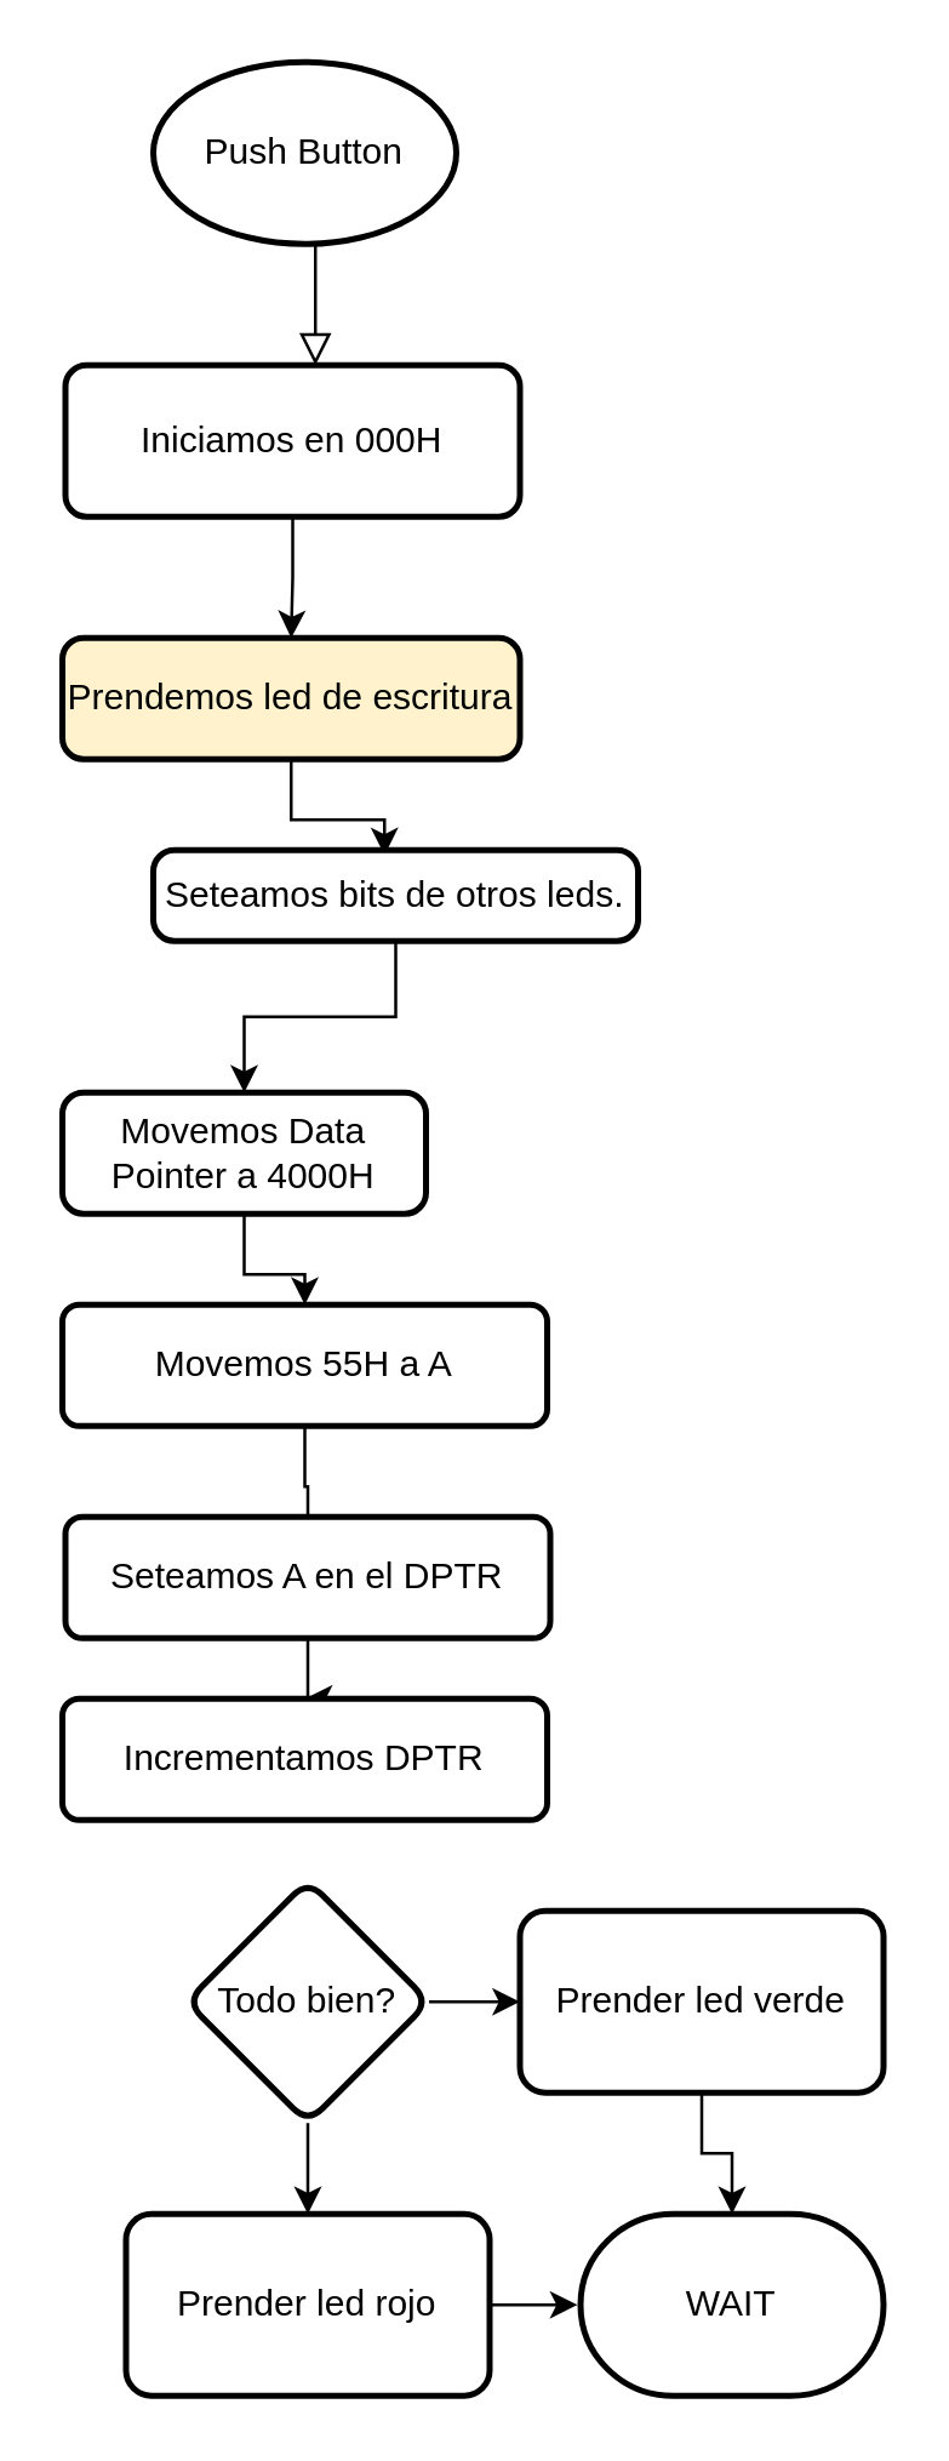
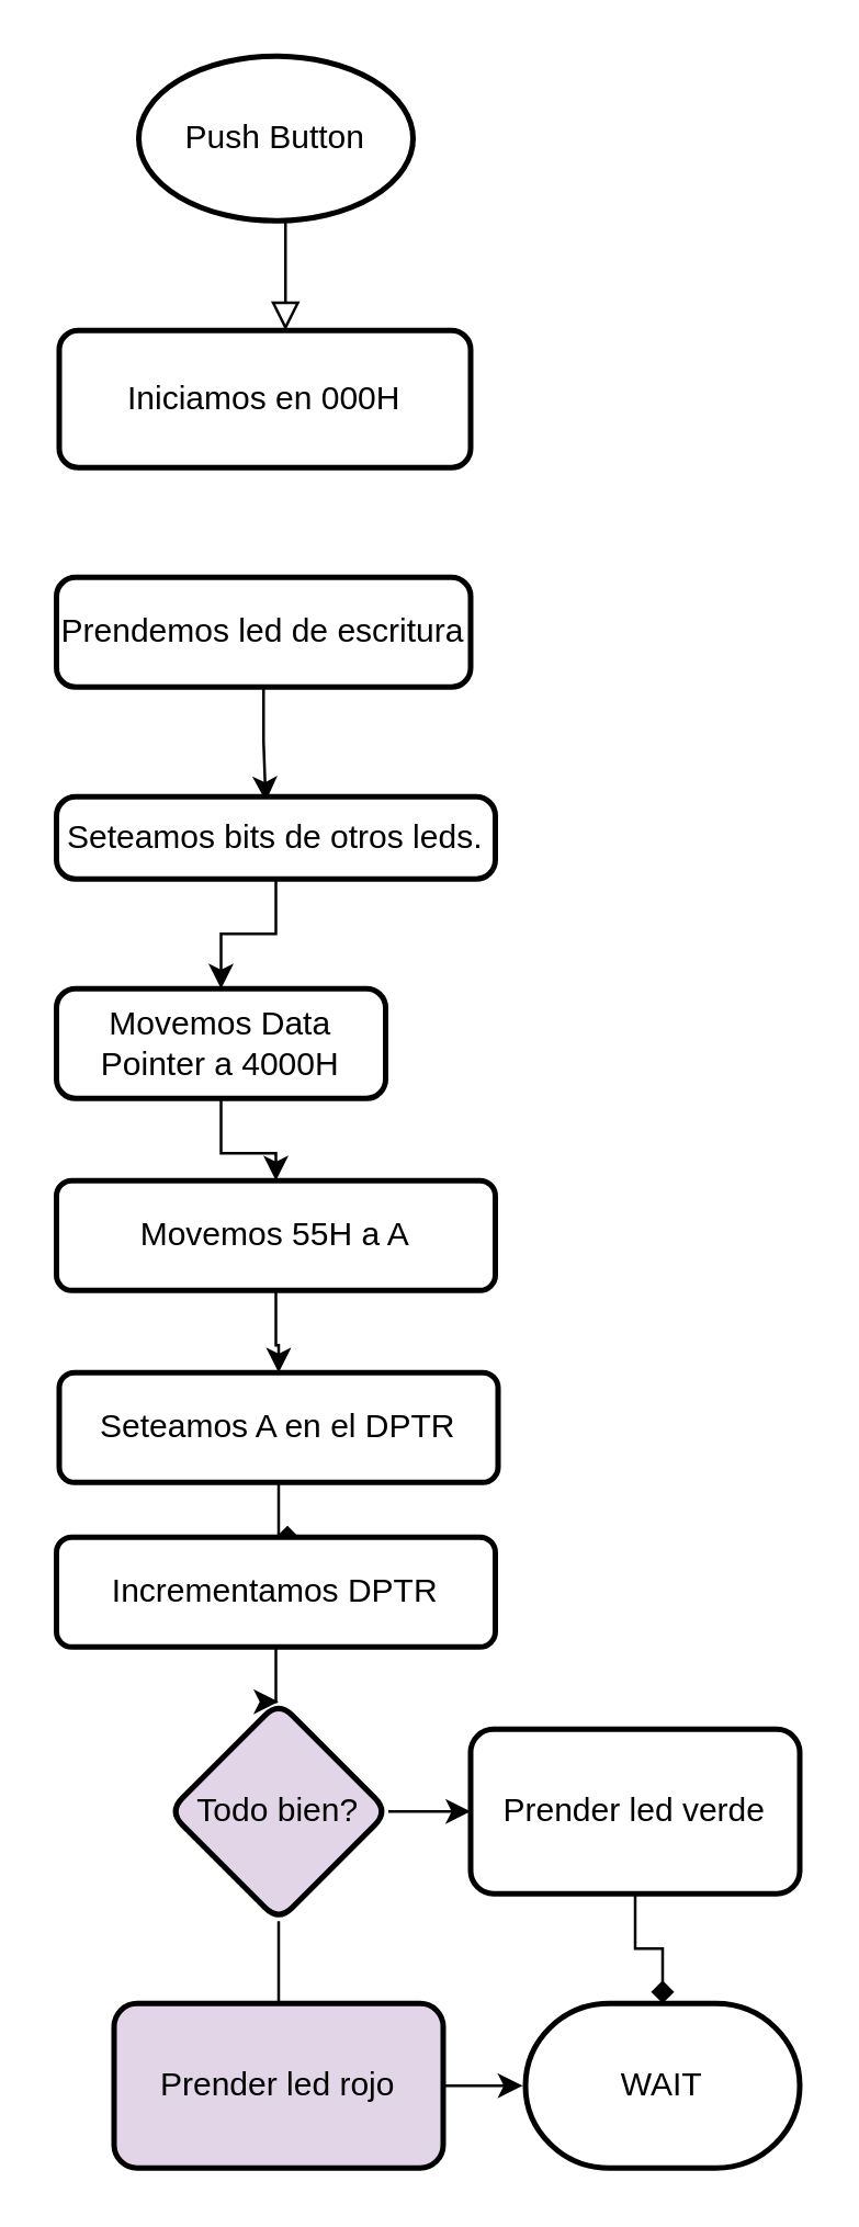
  <mxCell id="0" />
  <mxCell id="1" parent="0" />
  <mxCell id="2" value="" style="rounded=0;html=1;jettySize=auto;orthogonalLoop=1;fontSize=11;endArrow=block;endFill=0;endSize=8;strokeWidth=1;shadow=0;labelBackgroundColor=none;edgeStyle=orthogonalEdgeStyle;" parent="1" edge="1"><mxGeometry relative="1" as="geometry"><mxPoint x="103.5" y="70" as="sourcePoint" /><mxPoint x="103.5" y="120" as="targetPoint" /></mxGeometry></mxCell>
  <mxCell id="3" value="Push Button" style="strokeWidth=2;html=1;shape=mxgraph.flowchart.start_1;whiteSpace=wrap;" vertex="1" parent="1"><mxGeometry x="50" y="20" width="100" height="60" as="geometry" /></mxCell>
- <mxCell id="4" style="edgeStyle=orthogonalEdgeStyle;rounded=0;orthogonalLoop=1;jettySize=auto;html=1;entryX=0.5;entryY=0;entryDx=0;entryDy=0;" edge="1" parent="1" source="5" target="7"><mxGeometry relative="1" as="geometry"><mxPoint x="104" y="210" as="targetPoint" /></mxGeometry></mxCell>
  <mxCell id="5" value="Iniciamos en 000H" style="rounded=1;whiteSpace=wrap;html=1;absoluteArcSize=1;arcSize=14;strokeWidth=2;" vertex="1" parent="1"><mxGeometry x="21" y="120" width="150" height="50" as="geometry" /></mxCell>
  <mxCell id="6" style="edgeStyle=orthogonalEdgeStyle;rounded=0;orthogonalLoop=1;jettySize=auto;html=1;entryX=0.477;entryY=0.056;entryDx=0;entryDy=0;entryPerimeter=0;" edge="1" parent="1" source="7" target="9"><mxGeometry relative="1" as="geometry"><mxPoint x="104.5" y="290" as="targetPoint" /></mxGeometry></mxCell>
- <mxCell id="7" value="Prendemos led de escritura" style="rounded=1;whiteSpace=wrap;html=1;absoluteArcSize=1;arcSize=14;strokeWidth=2;fillColor=#fff2cc;" vertex="1" parent="1"><mxGeometry x="20" y="210" width="151" height="40" as="geometry" /></mxCell>
+ <mxCell id="7" value="Prendemos led de escritura" style="rounded=1;whiteSpace=wrap;html=1;absoluteArcSize=1;arcSize=14;strokeWidth=2;" vertex="1" parent="1"><mxGeometry x="20" y="210" width="151" height="40" as="geometry" /></mxCell>
  <mxCell id="8" style="edgeStyle=orthogonalEdgeStyle;rounded=0;orthogonalLoop=1;jettySize=auto;html=1;entryX=0.5;entryY=0;entryDx=0;entryDy=0;" edge="1" parent="1" source="9" target="11"><mxGeometry relative="1" as="geometry"><mxPoint x="105" y="360" as="targetPoint" /></mxGeometry></mxCell>
- <mxCell id="9" value="Seteamos bits de otros leds." style="rounded=1;whiteSpace=wrap;html=1;absoluteArcSize=1;arcSize=14;strokeWidth=2;" vertex="1" parent="1"><mxGeometry x="50" y="280" width="160" height="30" as="geometry" /></mxCell>
+ <mxCell id="9" value="Seteamos bits de otros leds." style="rounded=1;whiteSpace=wrap;html=1;absoluteArcSize=1;arcSize=14;strokeWidth=2;" vertex="1" parent="1"><mxGeometry x="20" y="290" width="160" height="30" as="geometry" /></mxCell>
  <mxCell id="10" value="" style="edgeStyle=orthogonalEdgeStyle;rounded=0;orthogonalLoop=1;jettySize=auto;html=1;" edge="1" parent="1" source="11" target="13"><mxGeometry relative="1" as="geometry" /></mxCell>
  <mxCell id="11" value="Movemos Data Pointer a 4000H" style="rounded=1;whiteSpace=wrap;html=1;absoluteArcSize=1;arcSize=14;strokeWidth=2;" vertex="1" parent="1"><mxGeometry x="20" y="360" width="120" height="40" as="geometry" /></mxCell>
- <mxCell id="12" value="" style="edgeStyle=orthogonalEdgeStyle;rounded=0;orthogonalLoop=1;jettySize=auto;html=1;endArrow=none;" edge="1" parent="1" source="13" target="15"><mxGeometry relative="1" as="geometry" /></mxCell>
+ <mxCell id="12" value="" style="edgeStyle=orthogonalEdgeStyle;rounded=0;orthogonalLoop=1;jettySize=auto;html=1;" edge="1" parent="1" source="13" target="15"><mxGeometry relative="1" as="geometry" /></mxCell>
  <mxCell id="13" value="Movemos 55H a A" style="whiteSpace=wrap;html=1;rounded=1;arcSize=14;strokeWidth=2;" vertex="1" parent="1"><mxGeometry x="20" y="430" width="160" height="40" as="geometry" /></mxCell>
- <mxCell id="14" value="" style="edgeStyle=orthogonalEdgeStyle;rounded=0;orthogonalLoop=1;jettySize=auto;html=1;" edge="1" parent="1" source="15" target="17"><mxGeometry relative="1" as="geometry" /></mxCell>
+ <mxCell id="14" value="" style="edgeStyle=orthogonalEdgeStyle;rounded=0;orthogonalLoop=1;jettySize=auto;html=1;endArrow=diamond;" edge="1" parent="1" source="15" target="17"><mxGeometry relative="1" as="geometry" /></mxCell>
  <mxCell id="15" value="Seteamos A en el DPTR" style="whiteSpace=wrap;html=1;rounded=1;arcSize=14;strokeWidth=2;" vertex="1" parent="1"><mxGeometry x="21" y="500" width="160" height="40" as="geometry" /></mxCell>
+ <mxCell id="16" value="" style="edgeStyle=orthogonalEdgeStyle;rounded=0;orthogonalLoop=1;jettySize=auto;html=1;" edge="1" parent="1" source="17" target="20"><mxGeometry relative="1" as="geometry" /></mxCell>
  <mxCell id="17" value="Incrementamos DPTR" style="whiteSpace=wrap;html=1;rounded=1;arcSize=14;strokeWidth=2;" vertex="1" parent="1"><mxGeometry x="20" y="560" width="160" height="40" as="geometry" /></mxCell>
  <mxCell id="18" value="" style="edgeStyle=orthogonalEdgeStyle;rounded=0;orthogonalLoop=1;jettySize=auto;html=1;" edge="1" parent="1" source="20" target="22"><mxGeometry relative="1" as="geometry" /></mxCell>
- <mxCell id="19" value="" style="edgeStyle=orthogonalEdgeStyle;rounded=0;orthogonalLoop=1;jettySize=auto;html=1;" edge="1" parent="1" source="20" target="24"><mxGeometry relative="1" as="geometry" /></mxCell>
- <mxCell id="20" value="Todo bien?" style="rhombus;whiteSpace=wrap;html=1;rounded=1;arcSize=14;strokeWidth=2;" vertex="1" parent="1"><mxGeometry x="61" y="620" width="80" height="80" as="geometry" /></mxCell>
- <mxCell id="21" style="edgeStyle=orthogonalEdgeStyle;rounded=0;orthogonalLoop=1;jettySize=auto;html=1;" edge="1" parent="1" source="22" target="25"><mxGeometry relative="1" as="geometry" /></mxCell>
+ <mxCell id="19" value="" style="edgeStyle=orthogonalEdgeStyle;rounded=0;orthogonalLoop=1;jettySize=auto;html=1;endArrow=none;" edge="1" parent="1" source="20" target="24"><mxGeometry relative="1" as="geometry" /></mxCell>
+ <mxCell id="20" value="Todo bien?" style="rhombus;whiteSpace=wrap;html=1;rounded=1;arcSize=14;strokeWidth=2;fillColor=#e1d5e7;" vertex="1" parent="1"><mxGeometry x="61" y="620" width="80" height="80" as="geometry" /></mxCell>
+ <mxCell id="21" style="edgeStyle=orthogonalEdgeStyle;rounded=0;orthogonalLoop=1;jettySize=auto;html=1;endArrow=diamond;" edge="1" parent="1" source="22" target="25"><mxGeometry relative="1" as="geometry" /></mxCell>
  <mxCell id="22" value="Prender led verde" style="whiteSpace=wrap;html=1;rounded=1;arcSize=14;strokeWidth=2;" vertex="1" parent="1"><mxGeometry x="171" y="630" width="120" height="60" as="geometry" /></mxCell>
  <mxCell id="23" style="edgeStyle=orthogonalEdgeStyle;rounded=0;orthogonalLoop=1;jettySize=auto;html=1;" edge="1" parent="1" source="24"><mxGeometry relative="1" as="geometry"><mxPoint x="190" y="760" as="targetPoint" /></mxGeometry></mxCell>
- <mxCell id="24" value="Prender led rojo" style="whiteSpace=wrap;html=1;rounded=1;arcSize=14;strokeWidth=2;" vertex="1" parent="1"><mxGeometry x="41" y="730" width="120" height="60" as="geometry" /></mxCell>
+ <mxCell id="24" value="Prender led rojo" style="whiteSpace=wrap;html=1;rounded=1;arcSize=14;strokeWidth=2;fillColor=#e1d5e7;" vertex="1" parent="1"><mxGeometry x="41" y="730" width="120" height="60" as="geometry" /></mxCell>
  <mxCell id="25" value="WAIT" style="strokeWidth=2;html=1;shape=mxgraph.flowchart.terminator;whiteSpace=wrap;" vertex="1" parent="1"><mxGeometry x="191" y="730" width="100" height="60" as="geometry" /></mxCell>
